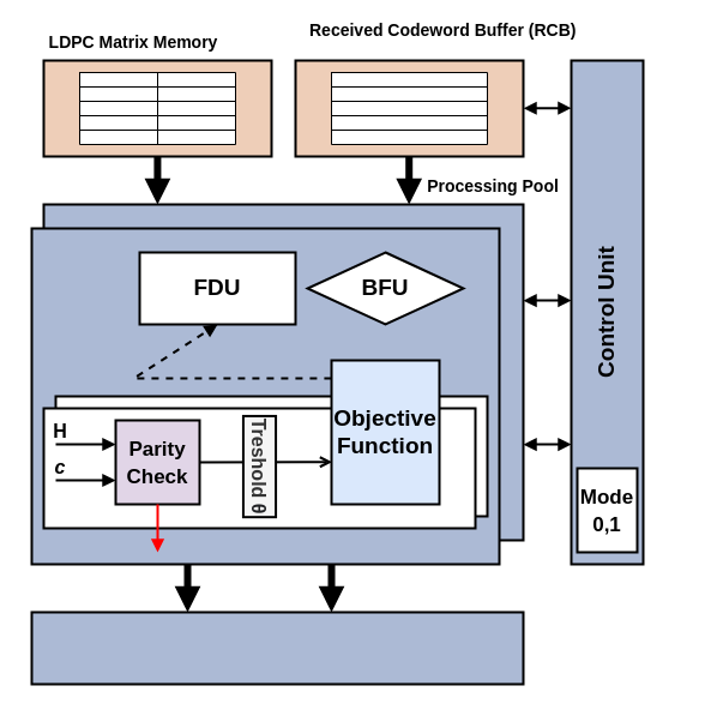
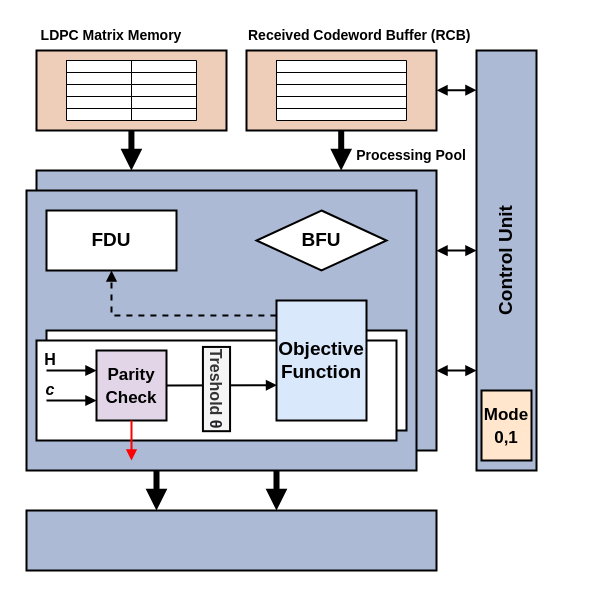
  <mxCell id="0" />
  <mxCell id="1" parent="0" />
  <mxCell id="2" value="" style="whiteSpace=wrap;html=1;fillColor=#ACBAD5;strokeColor=#000000;gradientColor=none;strokeWidth=2;perimeterSpacing=2;rounded=0;arcSize=1;" parent="1" vertex="1"><mxGeometry x="36" y="170" width="400" height="280" as="geometry" /></mxCell>
  <mxCell id="3" value="" style="whiteSpace=wrap;html=1;fillColor=#ACBAD5;strokeColor=#000000;gradientColor=none;strokeWidth=2;perimeterSpacing=2;rounded=0;arcSize=1;" parent="1" vertex="1"><mxGeometry x="26" y="190" width="390" height="280" as="geometry" /></mxCell>
  <mxCell id="4" value="" style="whiteSpace=wrap;html=1;fillColor=#EECEB8;strokeColor=#000000;strokeWidth=2;perimeterSpacing=2;rounded=0;arcSize=1;" parent="1" vertex="1"><mxGeometry x="36" y="50" width="190" height="80" as="geometry" /></mxCell>
  <mxCell id="5" value="" style="whiteSpace=wrap;html=1;fillColor=#EECEB8;strokeColor=#000000;strokeWidth=2;perimeterSpacing=2;rounded=0;arcSize=1;" parent="1" vertex="1"><mxGeometry x="246" y="50" width="190" height="80" as="geometry" /></mxCell>
  <mxCell id="6" value="" style="shape=table;startSize=0;container=1;collapsible=0;childLayout=tableLayout;" parent="1" vertex="1"><mxGeometry x="276" y="60" width="130" height="60" as="geometry" /></mxCell>
  <mxCell id="7" value="" style="shape=tableRow;horizontal=0;startSize=0;swimlaneHead=0;swimlaneBody=0;top=0;left=0;bottom=0;right=0;collapsible=0;dropTarget=0;fillColor=none;points=[[0,0.5],[1,0.5]];portConstraint=eastwest;" parent="6" vertex="1"><mxGeometry width="130" height="12" as="geometry" /></mxCell>
  <mxCell id="8" value="" style="shape=partialRectangle;html=1;whiteSpace=wrap;connectable=0;overflow=hidden;fillColor=none;top=0;left=0;bottom=0;right=0;pointerEvents=1;" parent="7" vertex="1"><mxGeometry width="130" height="12" as="geometry"><mxRectangle width="130" height="12" as="alternateBounds" /></mxGeometry></mxCell>
  <mxCell id="9" value="" style="shape=tableRow;horizontal=0;startSize=0;swimlaneHead=0;swimlaneBody=0;top=0;left=0;bottom=0;right=0;collapsible=0;dropTarget=0;fillColor=none;points=[[0,0.5],[1,0.5]];portConstraint=eastwest;" parent="6" vertex="1"><mxGeometry y="12" width="130" height="12" as="geometry" /></mxCell>
  <mxCell id="10" value="" style="shape=partialRectangle;html=1;whiteSpace=wrap;connectable=0;overflow=hidden;fillColor=none;top=0;left=0;bottom=0;right=0;pointerEvents=1;" parent="9" vertex="1"><mxGeometry width="130" height="12" as="geometry"><mxRectangle width="130" height="12" as="alternateBounds" /></mxGeometry></mxCell>
  <mxCell id="11" value="" style="shape=tableRow;horizontal=0;startSize=0;swimlaneHead=0;swimlaneBody=0;top=0;left=0;bottom=0;right=0;collapsible=0;dropTarget=0;fillColor=none;points=[[0,0.5],[1,0.5]];portConstraint=eastwest;" parent="6" vertex="1"><mxGeometry y="24" width="130" height="12" as="geometry" /></mxCell>
  <mxCell id="12" value="" style="shape=partialRectangle;html=1;whiteSpace=wrap;connectable=0;overflow=hidden;fillColor=none;top=0;left=0;bottom=0;right=0;pointerEvents=1;" parent="11" vertex="1"><mxGeometry width="130" height="12" as="geometry"><mxRectangle width="130" height="12" as="alternateBounds" /></mxGeometry></mxCell>
  <mxCell id="13" value="" style="shape=tableRow;horizontal=0;startSize=0;swimlaneHead=0;swimlaneBody=0;top=0;left=0;bottom=0;right=0;collapsible=0;dropTarget=0;fillColor=none;points=[[0,0.5],[1,0.5]];portConstraint=eastwest;" parent="6" vertex="1"><mxGeometry y="36" width="130" height="12" as="geometry" /></mxCell>
  <mxCell id="14" value="" style="shape=partialRectangle;html=1;whiteSpace=wrap;connectable=0;overflow=hidden;fillColor=none;top=0;left=0;bottom=0;right=0;pointerEvents=1;" parent="13" vertex="1"><mxGeometry width="130" height="12" as="geometry"><mxRectangle width="130" height="12" as="alternateBounds" /></mxGeometry></mxCell>
  <mxCell id="15" value="" style="shape=tableRow;horizontal=0;startSize=0;swimlaneHead=0;swimlaneBody=0;top=0;left=0;bottom=0;right=0;collapsible=0;dropTarget=0;fillColor=none;points=[[0,0.5],[1,0.5]];portConstraint=eastwest;" parent="6" vertex="1"><mxGeometry y="48" width="130" height="12" as="geometry" /></mxCell>
  <mxCell id="16" value="" style="shape=partialRectangle;html=1;whiteSpace=wrap;connectable=0;overflow=hidden;fillColor=none;top=0;left=0;bottom=0;right=0;pointerEvents=1;" parent="15" vertex="1"><mxGeometry width="130" height="12" as="geometry"><mxRectangle width="130" height="12" as="alternateBounds" /></mxGeometry></mxCell>
  <mxCell id="17" value="&lt;font style=&quot;font-size: 14px;&quot;&gt;&lt;b&gt;LDPC Matrix Memory&lt;/b&gt;&lt;/font&gt;" style="text;strokeColor=none;fillColor=none;html=1;align=center;verticalAlign=middle;whiteSpace=wrap;rounded=0;" parent="1" vertex="1"><mxGeometry x="36" y="20" width="150" height="30" as="geometry" /></mxCell>
- <mxCell id="18" value="&lt;div style=&quot;&quot;&gt;&lt;b style=&quot;font-size: 14px; background-color: initial;&quot;&gt;Received Codeword Buffer (RCB)&lt;/b&gt;&lt;/div&gt;" style="text;strokeColor=none;fillColor=none;html=1;align=left;verticalAlign=middle;whiteSpace=wrap;rounded=0;" parent="1" vertex="1"><mxGeometry x="256" y="10" width="240" height="30" as="geometry" /></mxCell>
+ <mxCell id="18" value="&lt;div style=&quot;&quot;&gt;&lt;b style=&quot;font-size: 14px; background-color: initial;&quot;&gt;Received Codeword Buffer (RCB)&lt;/b&gt;&lt;/div&gt;" style="text;strokeColor=none;fillColor=none;html=1;align=left;verticalAlign=middle;whiteSpace=wrap;rounded=0;" parent="1" vertex="1"><mxGeometry x="246" y="20" width="240" height="30" as="geometry" /></mxCell>
  <mxCell id="19" value="&lt;font style=&quot;font-size: 14px;&quot;&gt;&lt;b&gt;Processing Pool&lt;/b&gt;&lt;/font&gt;" style="text;strokeColor=none;fillColor=none;html=1;align=center;verticalAlign=middle;whiteSpace=wrap;rounded=0;" parent="1" vertex="1"><mxGeometry x="336" y="140" width="150" height="30" as="geometry" /></mxCell>
  <mxCell id="20" value="" style="whiteSpace=wrap;html=1;fillColor=#ACBAD5;strokeColor=#000000;gradientColor=none;strokeWidth=2;perimeterSpacing=2;rounded=0;arcSize=1;" parent="1" vertex="1"><mxGeometry x="476" y="50" width="60" height="420" as="geometry" /></mxCell>
  <mxCell id="21" value="" style="whiteSpace=wrap;html=1;fillColor=#ACBAD5;strokeColor=#000000;gradientColor=none;strokeWidth=2;perimeterSpacing=2;rounded=0;arcSize=1;" parent="1" vertex="1"><mxGeometry x="26" y="510" width="410" height="60" as="geometry" /></mxCell>
  <mxCell id="22" value="&lt;font size=&quot;1&quot; style=&quot;&quot;&gt;&lt;b style=&quot;font-size: 19px;&quot;&gt;Control Unit&lt;/b&gt;&lt;/font&gt;" style="text;strokeColor=none;fillColor=none;html=1;align=center;verticalAlign=middle;whiteSpace=wrap;rounded=0;rotation=-90;" parent="1" vertex="1"><mxGeometry x="431" y="245" width="150" height="30" as="geometry" /></mxCell>
  <mxCell id="23" value="" style="orthogonalLoop=1;jettySize=auto;html=1;rounded=1;strokeWidth=2;fontSize=19;endArrow=block;endFill=1;sourcePerimeterSpacing=8;targetPerimeterSpacing=8;fillColor=#000000;startArrow=block;startFill=1;entryX=0.031;entryY=0.785;entryDx=0;entryDy=0;entryPerimeter=0;" parent="1" edge="1"><mxGeometry width="140" relative="1" as="geometry"><mxPoint x="436.02" y="250.16" as="sourcePoint" /><mxPoint x="476.004" y="250" as="targetPoint" /></mxGeometry></mxCell>
  <mxCell id="24" value="" style="orthogonalLoop=1;jettySize=auto;html=1;rounded=1;strokeWidth=2;fontSize=19;endArrow=block;endFill=1;sourcePerimeterSpacing=8;targetPerimeterSpacing=8;fillColor=#000000;startArrow=block;startFill=1;entryX=0.031;entryY=0.785;entryDx=0;entryDy=0;entryPerimeter=0;" parent="1" edge="1"><mxGeometry width="140" relative="1" as="geometry"><mxPoint x="436.02" y="370.16" as="sourcePoint" /><mxPoint x="476.004" y="370" as="targetPoint" /></mxGeometry></mxCell>
  <mxCell id="25" value="" style="orthogonalLoop=1;jettySize=auto;html=1;rounded=1;strokeWidth=2;fontSize=19;endArrow=block;endFill=1;sourcePerimeterSpacing=8;targetPerimeterSpacing=8;fillColor=#000000;startArrow=block;startFill=1;entryX=0.031;entryY=0.785;entryDx=0;entryDy=0;entryPerimeter=0;" parent="1" edge="1"><mxGeometry width="140" relative="1" as="geometry"><mxPoint x="436" y="89.79" as="sourcePoint" /><mxPoint x="475.984" y="89.63" as="targetPoint" /></mxGeometry></mxCell>
  <mxCell id="26" value="" style="edgeStyle=none;html=1;strokeWidth=6;strokeColor=#000000;fillColor=#000000;endWidth=17;endArrow=block;endFill=1;" parent="1" edge="1"><mxGeometry relative="1" as="geometry"><mxPoint x="130.92" y="170" as="targetPoint" /><mxPoint x="130.92" y="130" as="sourcePoint" /></mxGeometry></mxCell>
  <mxCell id="27" value="" style="edgeStyle=none;html=1;strokeWidth=6;strokeColor=#000000;fillColor=#000000;endWidth=17;endArrow=block;endFill=1;" parent="1" edge="1"><mxGeometry relative="1" as="geometry"><mxPoint x="340.7" y="170" as="targetPoint" /><mxPoint x="340.7" y="130" as="sourcePoint" /></mxGeometry></mxCell>
  <mxCell id="28" value="" style="edgeStyle=none;html=1;strokeWidth=6;strokeColor=#000000;fillColor=#000000;endWidth=17;endArrow=block;endFill=1;" parent="1" edge="1"><mxGeometry relative="1" as="geometry"><mxPoint x="156" y="510" as="targetPoint" /><mxPoint x="156" y="470" as="sourcePoint" /></mxGeometry></mxCell>
  <mxCell id="29" value="" style="edgeStyle=none;html=1;strokeWidth=6;strokeColor=#000000;fillColor=#000000;endWidth=17;endArrow=block;endFill=1;" parent="1" edge="1"><mxGeometry relative="1" as="geometry"><mxPoint x="276" y="510" as="targetPoint" /><mxPoint x="276" y="470" as="sourcePoint" /></mxGeometry></mxCell>
  <mxCell id="30" value="" style="shape=table;startSize=0;container=1;collapsible=0;childLayout=tableLayout;fontSize=19;" parent="1" vertex="1"><mxGeometry x="66" y="60" width="130" height="60" as="geometry" /></mxCell>
  <mxCell id="31" value="" style="shape=tableRow;horizontal=0;startSize=0;swimlaneHead=0;swimlaneBody=0;top=0;left=0;bottom=0;right=0;collapsible=0;dropTarget=0;fillColor=none;points=[[0,0.5],[1,0.5]];portConstraint=eastwest;fontSize=19;" parent="30" vertex="1"><mxGeometry width="130" height="12" as="geometry" /></mxCell>
  <mxCell id="32" value="" style="shape=partialRectangle;html=1;whiteSpace=wrap;connectable=0;overflow=hidden;fillColor=none;top=0;left=0;bottom=0;right=0;pointerEvents=1;fontSize=19;" parent="31" vertex="1"><mxGeometry width="65" height="12" as="geometry"><mxRectangle width="65" height="12" as="alternateBounds" /></mxGeometry></mxCell>
  <mxCell id="33" value="" style="shape=partialRectangle;html=1;whiteSpace=wrap;connectable=0;overflow=hidden;fillColor=none;top=0;left=0;bottom=0;right=0;pointerEvents=1;fontSize=19;" parent="31" vertex="1"><mxGeometry x="65" width="65" height="12" as="geometry"><mxRectangle width="65" height="12" as="alternateBounds" /></mxGeometry></mxCell>
  <mxCell id="34" value="" style="shape=tableRow;horizontal=0;startSize=0;swimlaneHead=0;swimlaneBody=0;top=0;left=0;bottom=0;right=0;collapsible=0;dropTarget=0;fillColor=none;points=[[0,0.5],[1,0.5]];portConstraint=eastwest;fontSize=19;" parent="30" vertex="1"><mxGeometry y="12" width="130" height="12" as="geometry" /></mxCell>
  <mxCell id="35" value="" style="shape=partialRectangle;html=1;whiteSpace=wrap;connectable=0;overflow=hidden;fillColor=none;top=0;left=0;bottom=0;right=0;pointerEvents=1;fontSize=19;" parent="34" vertex="1"><mxGeometry width="65" height="12" as="geometry"><mxRectangle width="65" height="12" as="alternateBounds" /></mxGeometry></mxCell>
  <mxCell id="36" value="" style="shape=partialRectangle;html=1;whiteSpace=wrap;connectable=0;overflow=hidden;fillColor=none;top=0;left=0;bottom=0;right=0;pointerEvents=1;fontSize=19;" parent="34" vertex="1"><mxGeometry x="65" width="65" height="12" as="geometry"><mxRectangle width="65" height="12" as="alternateBounds" /></mxGeometry></mxCell>
  <mxCell id="37" value="" style="shape=tableRow;horizontal=0;startSize=0;swimlaneHead=0;swimlaneBody=0;top=0;left=0;bottom=0;right=0;collapsible=0;dropTarget=0;fillColor=none;points=[[0,0.5],[1,0.5]];portConstraint=eastwest;fontSize=19;" parent="30" vertex="1"><mxGeometry y="24" width="130" height="12" as="geometry" /></mxCell>
  <mxCell id="38" value="" style="shape=partialRectangle;html=1;whiteSpace=wrap;connectable=0;overflow=hidden;fillColor=none;top=0;left=0;bottom=0;right=0;pointerEvents=1;fontSize=19;" parent="37" vertex="1"><mxGeometry width="65" height="12" as="geometry"><mxRectangle width="65" height="12" as="alternateBounds" /></mxGeometry></mxCell>
  <mxCell id="39" value="" style="shape=partialRectangle;html=1;whiteSpace=wrap;connectable=0;overflow=hidden;fillColor=none;top=0;left=0;bottom=0;right=0;pointerEvents=1;fontSize=19;" parent="37" vertex="1"><mxGeometry x="65" width="65" height="12" as="geometry"><mxRectangle width="65" height="12" as="alternateBounds" /></mxGeometry></mxCell>
  <mxCell id="40" value="" style="shape=tableRow;horizontal=0;startSize=0;swimlaneHead=0;swimlaneBody=0;top=0;left=0;bottom=0;right=0;collapsible=0;dropTarget=0;fillColor=none;points=[[0,0.5],[1,0.5]];portConstraint=eastwest;fontSize=19;" parent="30" vertex="1"><mxGeometry y="36" width="130" height="12" as="geometry" /></mxCell>
  <mxCell id="41" value="" style="shape=partialRectangle;html=1;whiteSpace=wrap;connectable=0;overflow=hidden;fillColor=none;top=0;left=0;bottom=0;right=0;pointerEvents=1;fontSize=19;" parent="40" vertex="1"><mxGeometry width="65" height="12" as="geometry"><mxRectangle width="65" height="12" as="alternateBounds" /></mxGeometry></mxCell>
  <mxCell id="42" value="" style="shape=partialRectangle;html=1;whiteSpace=wrap;connectable=0;overflow=hidden;fillColor=none;top=0;left=0;bottom=0;right=0;pointerEvents=1;fontSize=19;" parent="40" vertex="1"><mxGeometry x="65" width="65" height="12" as="geometry"><mxRectangle width="65" height="12" as="alternateBounds" /></mxGeometry></mxCell>
  <mxCell id="43" value="" style="shape=tableRow;horizontal=0;startSize=0;swimlaneHead=0;swimlaneBody=0;top=0;left=0;bottom=0;right=0;collapsible=0;dropTarget=0;fillColor=none;points=[[0,0.5],[1,0.5]];portConstraint=eastwest;fontSize=19;" parent="30" vertex="1"><mxGeometry y="48" width="130" height="12" as="geometry" /></mxCell>
  <mxCell id="44" value="" style="shape=partialRectangle;html=1;whiteSpace=wrap;connectable=0;overflow=hidden;fillColor=none;top=0;left=0;bottom=0;right=0;pointerEvents=1;fontSize=19;" parent="43" vertex="1"><mxGeometry width="65" height="12" as="geometry"><mxRectangle width="65" height="12" as="alternateBounds" /></mxGeometry></mxCell>
  <mxCell id="45" value="" style="shape=partialRectangle;html=1;whiteSpace=wrap;connectable=0;overflow=hidden;fillColor=none;top=0;left=0;bottom=0;right=0;pointerEvents=1;fontSize=19;" parent="43" vertex="1"><mxGeometry x="65" width="65" height="12" as="geometry"><mxRectangle width="65" height="12" as="alternateBounds" /></mxGeometry></mxCell>
  <mxCell id="46" value="" style="rounded=0;whiteSpace=wrap;html=1;fontSize=19;strokeWidth=2;" parent="1" vertex="1"><mxGeometry x="46" y="330" width="360" height="100" as="geometry" /></mxCell>
  <mxCell id="47" value="" style="rounded=0;whiteSpace=wrap;html=1;fontSize=19;strokeWidth=2;" parent="1" vertex="1"><mxGeometry x="36" y="340" width="360" height="100" as="geometry" /></mxCell>
- <mxCell id="48" value="&lt;b&gt;FDU&lt;/b&gt;" style="rounded=0;whiteSpace=wrap;html=1;fontSize=19;strokeWidth=2;" parent="1" vertex="1"><mxGeometry x="116" y="210" width="130" height="60" as="geometry" /></mxCell>
+ <mxCell id="48" value="&lt;b&gt;FDU&lt;/b&gt;" style="rounded=0;whiteSpace=wrap;html=1;fontSize=19;strokeWidth=2;" parent="1" vertex="1"><mxGeometry x="46" y="210" width="130" height="60" as="geometry" /></mxCell>
  <mxCell id="49" value="&lt;b&gt;BFU&lt;/b&gt;" style="rhombus;whiteSpace=wrap;html=1;fontSize=19;strokeWidth=2;" parent="1" vertex="1"><mxGeometry x="256" y="210" width="130" height="60" as="geometry" /></mxCell>
  <mxCell id="50" value="&lt;b&gt;Objective Function&lt;/b&gt;" style="rounded=0;whiteSpace=wrap;html=1;fontSize=19;strokeWidth=2;fillColor=#dae8fc;strokeColor=#000000;" parent="1" vertex="1"><mxGeometry x="276" y="300" width="90" height="120" as="geometry" /></mxCell>
  <mxCell id="51" value="&lt;b&gt;&lt;font style=&quot;font-size: 17px;&quot;&gt;Parity Check&lt;/font&gt;&lt;/b&gt;" style="rounded=0;whiteSpace=wrap;html=1;fontSize=19;strokeWidth=2;fillColor=#e1d5e7;strokeColor=#000000;gradientDirection=radial;" parent="1" vertex="1"><mxGeometry x="96" y="350" width="70" height="70" as="geometry" /></mxCell>
- <mxCell id="52" value="&lt;b&gt;&lt;font style=&quot;font-size: 17px;&quot;&gt;Mode 0,1&lt;/font&gt;&lt;/b&gt;" style="rounded=0;whiteSpace=wrap;html=1;fontSize=19;strokeWidth=2;" parent="1" vertex="1"><mxGeometry x="481" y="390" width="50" height="70" as="geometry" /></mxCell>
+ <mxCell id="52" value="&lt;b&gt;&lt;font style=&quot;font-size: 17px;&quot;&gt;Mode 0,1&lt;/font&gt;&lt;/b&gt;" style="rounded=0;whiteSpace=wrap;html=1;fontSize=19;strokeWidth=2;fillColor=#ffe6cc;" parent="1" vertex="1"><mxGeometry x="481" y="390" width="50" height="70" as="geometry" /></mxCell>
  <mxCell id="53" value="" style="edgeStyle=none;orthogonalLoop=1;jettySize=auto;html=1;rounded=0;strokeWidth=2;fontSize=17;fontColor=#000000;startArrow=none;startFill=0;endArrow=block;endFill=1;sourcePerimeterSpacing=8;targetPerimeterSpacing=8;fillColor=#000000;" parent="1" edge="1"><mxGeometry width="140" relative="1" as="geometry"><mxPoint x="46" y="400" as="sourcePoint" /><mxPoint x="96" y="400" as="targetPoint" /><Array as="points" /></mxGeometry></mxCell>
  <mxCell id="54" value="" style="edgeStyle=none;orthogonalLoop=1;jettySize=auto;html=1;rounded=0;strokeWidth=2;fontSize=17;fontColor=#000000;startArrow=none;startFill=0;endArrow=block;endFill=1;sourcePerimeterSpacing=8;targetPerimeterSpacing=8;fillColor=#000000;" parent="1" edge="1"><mxGeometry width="140" relative="1" as="geometry"><mxPoint x="46" y="370" as="sourcePoint" /><mxPoint x="96" y="370" as="targetPoint" /><Array as="points" /></mxGeometry></mxCell>
  <mxCell id="55" value="&lt;b style=&quot;&quot;&gt;&lt;font style=&quot;font-size: 16px;&quot;&gt;&lt;i&gt;c&lt;/i&gt;&lt;/font&gt;&lt;/b&gt;" style="text;strokeColor=none;fillColor=none;html=1;align=center;verticalAlign=middle;whiteSpace=wrap;rounded=0;strokeWidth=2;fontSize=17;fontColor=#000000;" parent="1" vertex="1"><mxGeometry x="20" y="375" width="60" height="30" as="geometry" /></mxCell>
  <mxCell id="56" value="&lt;b style=&quot;&quot;&gt;&lt;font style=&quot;font-size: 16px;&quot;&gt;H&lt;/font&gt;&lt;/b&gt;" style="text;strokeColor=none;fillColor=none;html=1;align=center;verticalAlign=middle;whiteSpace=wrap;rounded=0;strokeWidth=2;fontSize=17;fontColor=#000000;" parent="1" vertex="1"><mxGeometry x="20" y="345" width="60" height="30" as="geometry" /></mxCell>
  <mxCell id="57" value="" style="edgeStyle=none;orthogonalLoop=1;jettySize=auto;html=1;rounded=0;strokeWidth=2;fontSize=16;fontColor=#000000;startArrow=none;startFill=0;endArrow=block;endFill=1;sourcePerimeterSpacing=8;targetPerimeterSpacing=8;fillColor=#000000;exitX=0.5;exitY=1;exitDx=0;exitDy=0;strokeColor=#FF0000;" parent="1" source="51" edge="1"><mxGeometry width="140" relative="1" as="geometry"><mxPoint x="306" y="430" as="sourcePoint" /><mxPoint x="131" y="460" as="targetPoint" /><Array as="points" /></mxGeometry></mxCell>
- <mxCell id="58" value="" style="edgeStyle=none;orthogonalLoop=1;jettySize=auto;html=1;rounded=0;strokeColor=#000000;strokeWidth=2;fontSize=16;fontColor=#000000;startArrow=none;startFill=0;endArrow=open;endFill=1;sourcePerimeterSpacing=8;targetPerimeterSpacing=8;fillColor=#000000;exitX=1;exitY=0.5;exitDx=0;exitDy=0;entryX=0.006;entryY=0.706;entryDx=0;entryDy=0;entryPerimeter=0;" parent="1" source="51" target="50" edge="1"><mxGeometry width="140" relative="1" as="geometry"><mxPoint x="306" y="550" as="sourcePoint" /><mxPoint x="216" y="385" as="targetPoint" /><Array as="points" /></mxGeometry></mxCell>
+ <mxCell id="58" value="" style="edgeStyle=none;orthogonalLoop=1;jettySize=auto;html=1;rounded=0;strokeColor=#000000;strokeWidth=2;fontSize=16;fontColor=#000000;startArrow=none;startFill=0;endArrow=block;endFill=1;sourcePerimeterSpacing=8;targetPerimeterSpacing=8;fillColor=#000000;exitX=1;exitY=0.5;exitDx=0;exitDy=0;entryX=0.006;entryY=0.706;entryDx=0;entryDy=0;entryPerimeter=0;" parent="1" source="51" target="50" edge="1"><mxGeometry width="140" relative="1" as="geometry"><mxPoint x="306" y="550" as="sourcePoint" /><mxPoint x="216" y="385" as="targetPoint" /><Array as="points" /></mxGeometry></mxCell>
  <mxCell id="59" value="" style="edgeStyle=none;orthogonalLoop=1;jettySize=auto;html=1;rounded=0;strokeColor=#000000;strokeWidth=2;fontSize=16;fontColor=#000000;startArrow=none;startFill=0;endArrow=block;endFill=1;sourcePerimeterSpacing=8;targetPerimeterSpacing=8;fillColor=#000000;exitX=-0.001;exitY=0.125;exitDx=0;exitDy=0;entryX=0.5;entryY=1;entryDx=0;entryDy=0;exitPerimeter=0;dashed=1;" parent="1" source="50" target="48" edge="1"><mxGeometry width="140" relative="1" as="geometry"><mxPoint x="206" y="420" as="sourcePoint" /><mxPoint x="346" y="420" as="targetPoint" /><Array as="points"><mxPoint x="111" y="315" /></Array></mxGeometry></mxCell>
  <mxCell id="60" value="&lt;font style=&quot;font-size: 16px;&quot;&gt;&lt;b style=&quot;&quot;&gt;Treshold&amp;nbsp;&lt;span style=&quot;caret-color: rgb(32, 33, 36); color: rgb(32, 33, 36); font-family: &amp;quot;Google Sans&amp;quot;, arial, sans-serif; text-align: left;&quot;&gt;θ&lt;/span&gt;&lt;/b&gt;&lt;/font&gt;" style="rounded=0;whiteSpace=wrap;html=1;strokeColor=#000000;strokeWidth=2;fontSize=16;fillColor=#f5f5f5;gradientDirection=radial;fontColor=#333333;rotation=90;" parent="1" vertex="1"><mxGeometry x="173.88" y="375" width="84.25" height="27.13" as="geometry" /></mxCell>
